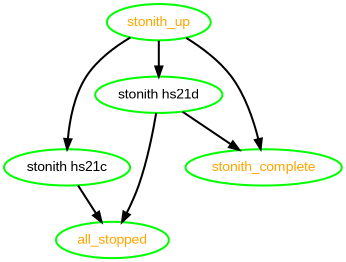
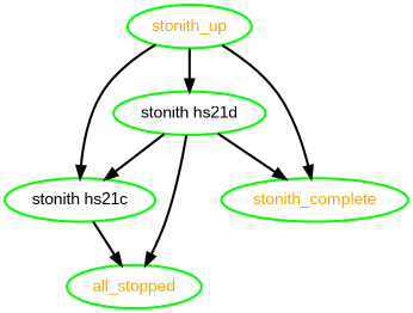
  digraph {
    fontname="Liberation Sans"
    node [color=green fontcolor=orange style=bold fontname="Liberation Sans"]
    edge [style=bold fontname="Liberation Sans"]
    all_stopped
    "stonith hs21c" [fontcolor=black]
    "stonith hs21d" [fontcolor=black]
    stonith_complete
    stonith_up
    "stonith hs21c" -> all_stopped
    "stonith hs21d" -> all_stopped
+   "stonith hs21d" -> "stonith hs21c"
    "stonith hs21d" -> stonith_complete
    stonith_up -> "stonith hs21c"
    stonith_up -> "stonith hs21d"
    stonith_up -> stonith_complete
  }
